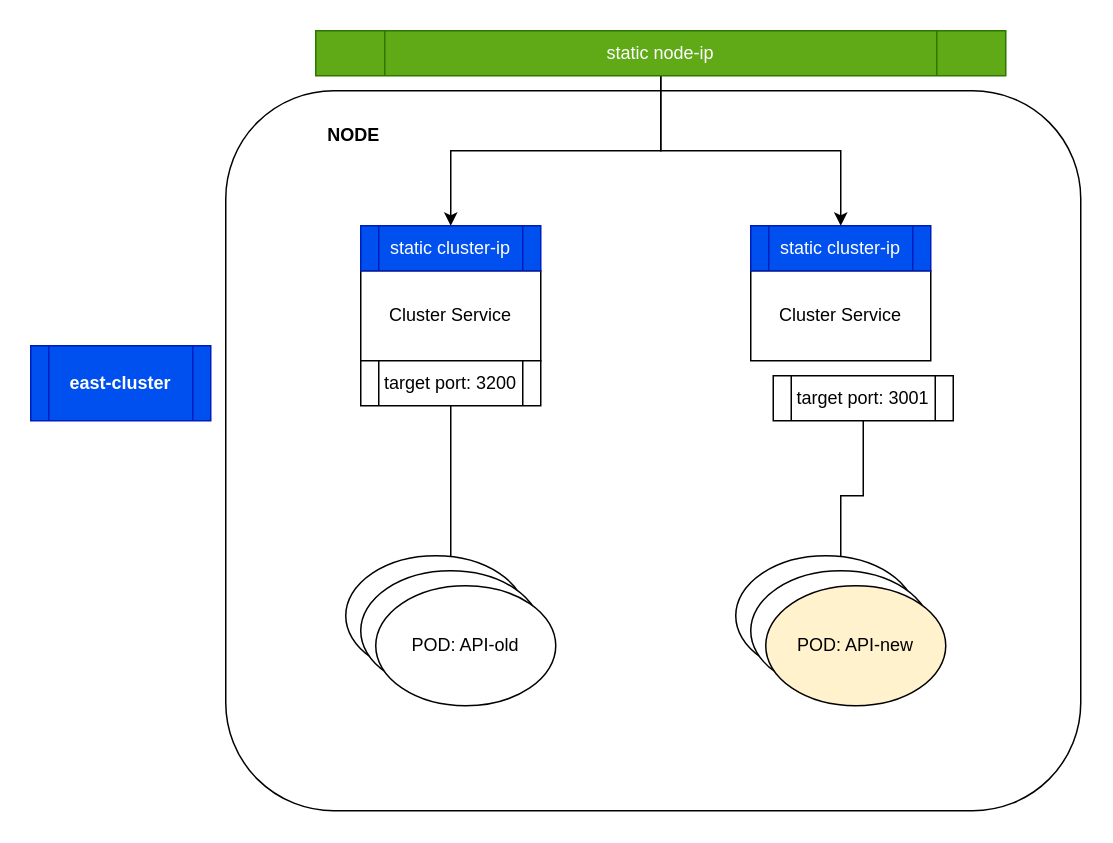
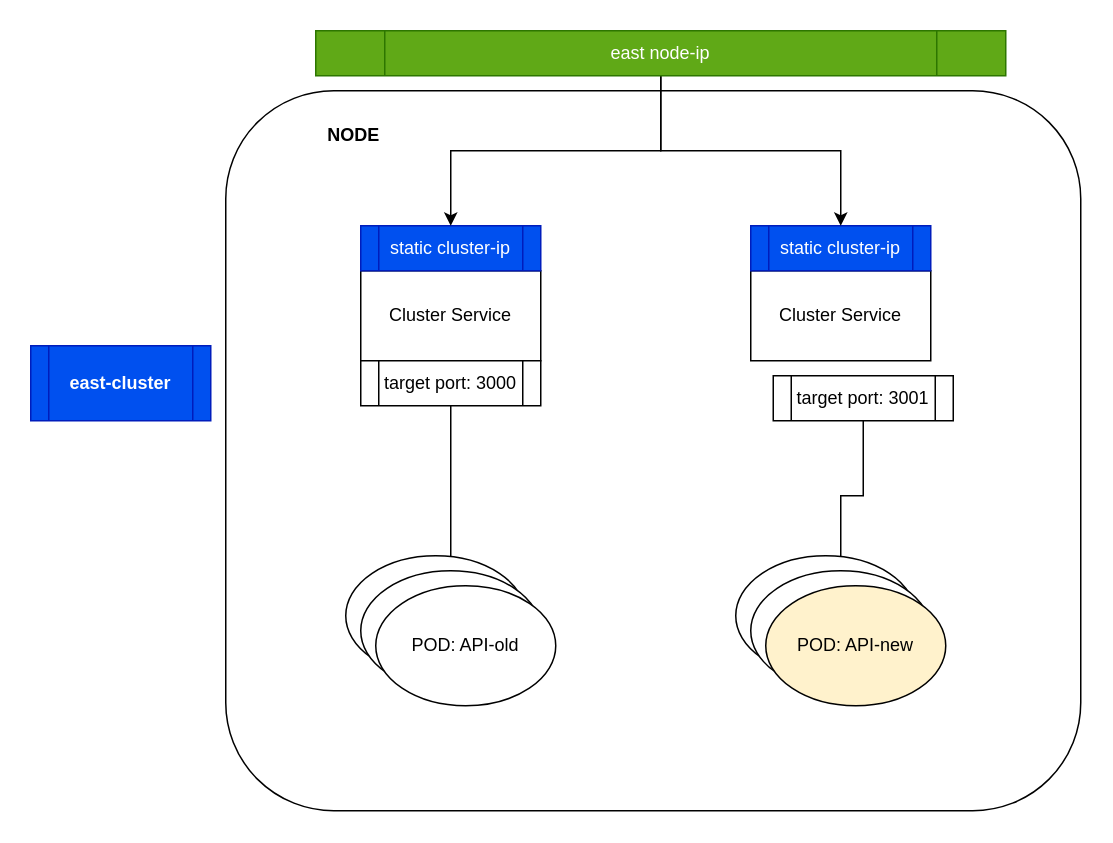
  <mxCell id="0" />
  <mxCell id="1" parent="0" />
  <mxCell id="2" value="" style="rounded=1;whiteSpace=wrap;html=1;" parent="1" vertex="1"><mxGeometry x="150" y="60" width="570" height="480" as="geometry" /></mxCell>
  <mxCell id="3" value="Cluster Service" style="rounded=0;whiteSpace=wrap;html=1;" parent="1" vertex="1"><mxGeometry x="240" y="180" width="120" height="60" as="geometry" /></mxCell>
  <mxCell id="4" value="static cluster-ip" style="shape=process;whiteSpace=wrap;html=1;backgroundOutline=1;fillColor=#0050ef;strokeColor=#001DBC;fontColor=#ffffff;" parent="1" vertex="1"><mxGeometry x="240" y="150" width="120" height="30" as="geometry" /></mxCell>
  <mxCell id="5" style="edgeStyle=orthogonalEdgeStyle;rounded=0;orthogonalLoop=1;jettySize=auto;html=1;entryX=0.5;entryY=0;entryDx=0;entryDy=0;" parent="1" source="6" target="8" edge="1"><mxGeometry relative="1" as="geometry" /></mxCell>
- <mxCell id="6" value="target port: 3200" style="shape=process;whiteSpace=wrap;html=1;backgroundOutline=1;" parent="1" vertex="1"><mxGeometry x="240" y="240" width="120" height="30" as="geometry" /></mxCell>
+ <mxCell id="6" value="target port: 3000" style="shape=process;whiteSpace=wrap;html=1;backgroundOutline=1;" parent="1" vertex="1"><mxGeometry x="240" y="240" width="120" height="30" as="geometry" /></mxCell>
  <mxCell id="7" value="POD: API-old" style="ellipse;whiteSpace=wrap;html=1;" parent="1" vertex="1"><mxGeometry x="230" y="370" width="120" height="80" as="geometry" /></mxCell>
  <mxCell id="8" value="POD: API-old" style="ellipse;whiteSpace=wrap;html=1;" parent="1" vertex="1"><mxGeometry x="240" y="380" width="120" height="80" as="geometry" /></mxCell>
  <mxCell id="9" value="POD: API-old" style="ellipse;whiteSpace=wrap;html=1;" parent="1" vertex="1"><mxGeometry x="250" y="390" width="120" height="80" as="geometry" /></mxCell>
  <mxCell id="10" value="Cluster Service" style="rounded=0;whiteSpace=wrap;html=1;" parent="1" vertex="1"><mxGeometry x="500" y="180" width="120" height="60" as="geometry" /></mxCell>
  <mxCell id="11" value="static cluster-ip" style="shape=process;whiteSpace=wrap;html=1;backgroundOutline=1;fillColor=#0050ef;strokeColor=#001DBC;fontColor=#ffffff;" parent="1" vertex="1"><mxGeometry x="500" y="150" width="120" height="30" as="geometry" /></mxCell>
  <mxCell id="12" style="edgeStyle=orthogonalEdgeStyle;rounded=0;orthogonalLoop=1;jettySize=auto;html=1;entryX=0.5;entryY=0;entryDx=0;entryDy=0;" parent="1" source="13" target="15" edge="1"><mxGeometry relative="1" as="geometry" /></mxCell>
  <mxCell id="13" value="target port: 3001" style="shape=process;whiteSpace=wrap;html=1;backgroundOutline=1;" parent="1" vertex="1"><mxGeometry x="515" y="250" width="120" height="30" as="geometry" /></mxCell>
  <mxCell id="14" value="POD: API-old" style="ellipse;whiteSpace=wrap;html=1;" parent="1" vertex="1"><mxGeometry x="490" y="370" width="120" height="80" as="geometry" /></mxCell>
  <mxCell id="15" value="POD: API-old" style="ellipse;whiteSpace=wrap;html=1;" parent="1" vertex="1"><mxGeometry x="500" y="380" width="120" height="80" as="geometry" /></mxCell>
  <mxCell id="16" value="POD: API-new" style="ellipse;whiteSpace=wrap;html=1;fillColor=#fff2cc;" parent="1" vertex="1"><mxGeometry x="510" y="390" width="120" height="80" as="geometry" /></mxCell>
  <mxCell id="17" value="NODE" style="text;html=1;align=center;verticalAlign=middle;resizable=0;points=[];autosize=1;fontStyle=1" parent="1" vertex="1"><mxGeometry x="210" y="80" width="50" height="20" as="geometry" /></mxCell>
  <mxCell id="18" value="east-cluster" style="shape=process;whiteSpace=wrap;html=1;backgroundOutline=1;fillColor=#0050ef;strokeColor=#001DBC;fontColor=#ffffff;fontStyle=1" parent="1" vertex="1"><mxGeometry x="20" y="230" width="120" height="50" as="geometry" /></mxCell>
  <mxCell id="19" style="edgeStyle=orthogonalEdgeStyle;rounded=0;orthogonalLoop=1;jettySize=auto;html=1;entryX=0.5;entryY=0;entryDx=0;entryDy=0;" parent="1" source="21" target="4" edge="1"><mxGeometry relative="1" as="geometry" /></mxCell>
  <mxCell id="20" style="edgeStyle=orthogonalEdgeStyle;rounded=0;orthogonalLoop=1;jettySize=auto;html=1;" parent="1" source="21" target="11" edge="1"><mxGeometry relative="1" as="geometry" /></mxCell>
- <mxCell id="21" value="static node-ip" style="shape=process;whiteSpace=wrap;html=1;backgroundOutline=1;fillColor=#60a917;strokeColor=#2D7600;fontColor=#ffffff;" parent="1" vertex="1"><mxGeometry x="210" y="20" width="460" height="30" as="geometry" /></mxCell>
+ <mxCell id="21" value="east node-ip" style="shape=process;whiteSpace=wrap;html=1;backgroundOutline=1;fillColor=#60a917;strokeColor=#2D7600;fontColor=#ffffff;" parent="1" vertex="1"><mxGeometry x="210" y="20" width="460" height="30" as="geometry" /></mxCell>
